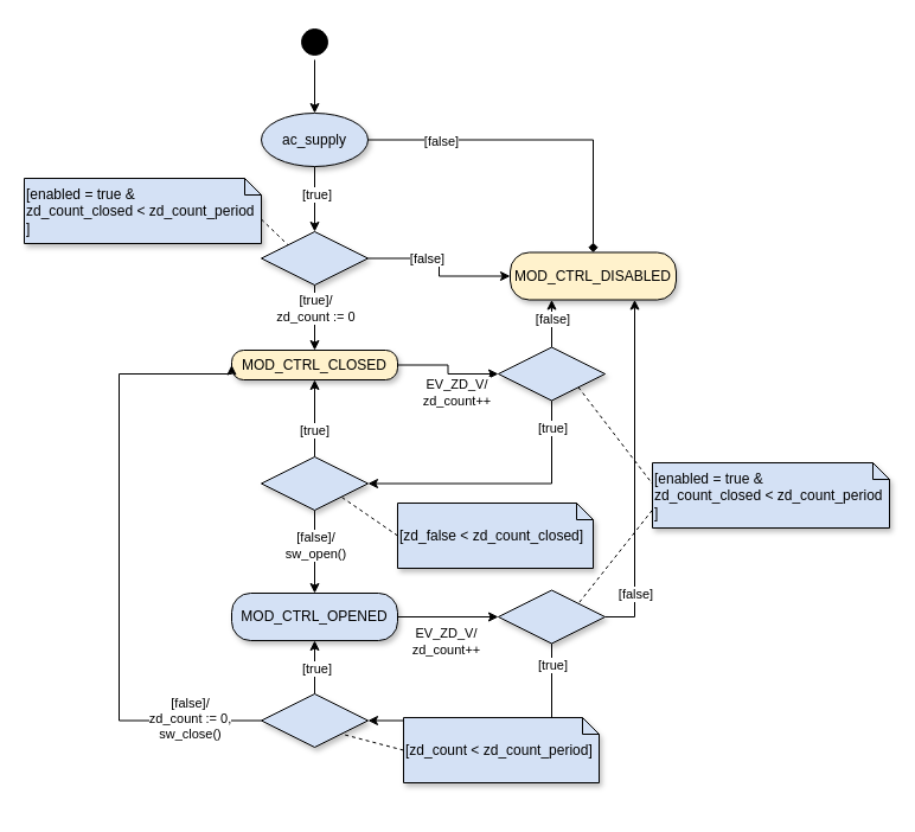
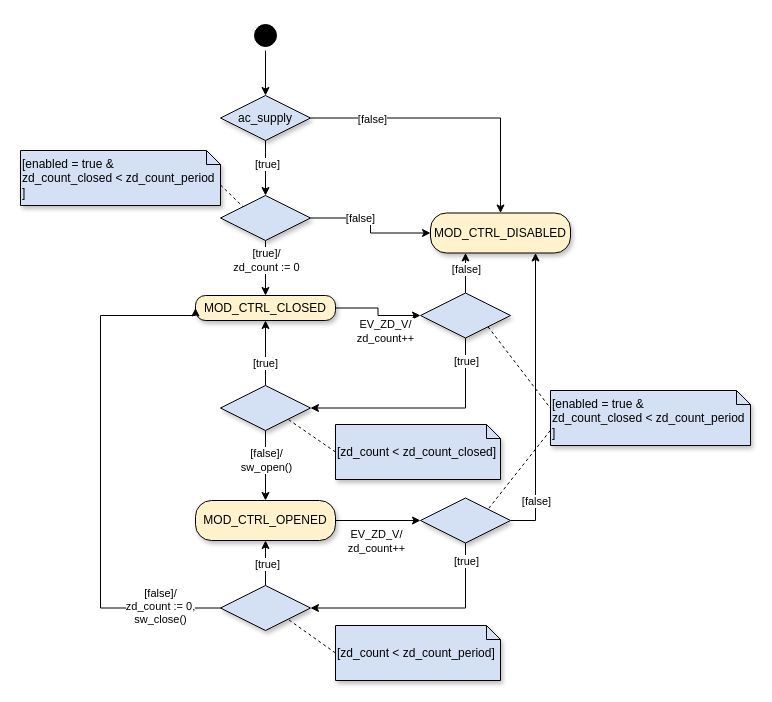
  <mxCell id="0" />
  <mxCell id="1" parent="0" />
  <mxCell id="2" style="edgeStyle=orthogonalEdgeStyle;rounded=0;orthogonalLoop=1;jettySize=auto;html=1;exitX=0.5;exitY=1;exitDx=0;exitDy=0;entryX=0.5;entryY=0;entryDx=0;entryDy=0;endArrow=classic;endFill=1;" edge="1" parent="1" source="6" target="22"><mxGeometry relative="1" as="geometry" /></mxCell>
  <mxCell id="3" value="[true]" style="edgeLabel;html=1;align=center;verticalAlign=middle;resizable=0;points=[];" vertex="1" connectable="0" parent="2"><mxGeometry x="-0.177" y="1" relative="1" as="geometry"><mxPoint as="offset" /></mxGeometry></mxCell>
- <mxCell id="4" style="edgeStyle=orthogonalEdgeStyle;rounded=0;orthogonalLoop=1;jettySize=auto;html=1;exitX=1;exitY=0.5;exitDx=0;exitDy=0;entryX=0.5;entryY=0;entryDx=0;entryDy=0;endArrow=diamond;endFill=1;" edge="1" parent="1" source="6" target="15"><mxGeometry relative="1" as="geometry" /></mxCell>
+ <mxCell id="4" style="edgeStyle=orthogonalEdgeStyle;rounded=0;orthogonalLoop=1;jettySize=auto;html=1;exitX=1;exitY=0.5;exitDx=0;exitDy=0;entryX=0.5;entryY=0;entryDx=0;entryDy=0;endArrow=classic;endFill=1;" edge="1" parent="1" source="6" target="15"><mxGeometry relative="1" as="geometry" /></mxCell>
  <mxCell id="5" value="[false]" style="edgeLabel;html=1;align=center;verticalAlign=middle;resizable=0;points=[];" vertex="1" connectable="0" parent="4"><mxGeometry x="-0.573" y="-1" relative="1" as="geometry"><mxPoint as="offset" /></mxGeometry></mxCell>
- <mxCell id="6" value="ac_supply" style="ellipse;whiteSpace=wrap;html=1;fillColor=#D4E1F5;strokeColor=default;labelBackgroundColor=none;shadow=1;aspect=fixed;" vertex="1" parent="1"><mxGeometry x="220" y="95" width="90" height="45" as="geometry" /></mxCell>
+ <mxCell id="6" value="ac_supply" style="rhombus;whiteSpace=wrap;html=1;fillColor=#D4E1F5;strokeColor=default;labelBackgroundColor=none;shadow=1;aspect=fixed;" vertex="1" parent="1"><mxGeometry x="220" y="95" width="90" height="45" as="geometry" /></mxCell>
  <mxCell id="7" style="edgeStyle=orthogonalEdgeStyle;rounded=0;orthogonalLoop=1;jettySize=auto;html=1;entryX=0.5;entryY=0;entryDx=0;entryDy=0;endArrow=classic;endFill=1;" edge="1" parent="1" source="8" target="6"><mxGeometry relative="1" as="geometry" /></mxCell>
  <mxCell id="8" value="" style="ellipse;html=1;shape=startState;fillColor=#000000;strokeColor=default;" vertex="1" parent="1"><mxGeometry x="250" y="20" width="30" height="30" as="geometry" /></mxCell>
  <mxCell id="9" style="edgeStyle=orthogonalEdgeStyle;rounded=0;orthogonalLoop=1;jettySize=auto;html=1;entryX=0;entryY=0.5;entryDx=0;entryDy=0;endArrow=classic;endFill=1;" edge="1" parent="1" source="11" target="28"><mxGeometry relative="1" as="geometry" /></mxCell>
  <mxCell id="10" value="EV_ZD_V/&lt;br&gt;zd_count++" style="edgeLabel;html=1;align=center;verticalAlign=middle;resizable=0;points=[];" vertex="1" connectable="0" parent="9"><mxGeometry x="-0.185" relative="1" as="geometry"><mxPoint x="11" y="23" as="offset" /></mxGeometry></mxCell>
  <mxCell id="11" value="MOD_CTRL_CLOSED" style="rounded=1;whiteSpace=wrap;html=1;arcSize=40;fontColor=#000000;fillColor=#FFF2CC;strokeColor=default;shadow=1;" vertex="1" parent="1"><mxGeometry x="195" y="295" width="140" height="25" as="geometry" /></mxCell>
  <mxCell id="12" style="edgeStyle=orthogonalEdgeStyle;rounded=0;orthogonalLoop=1;jettySize=auto;html=1;exitX=1;exitY=0.5;exitDx=0;exitDy=0;entryX=0;entryY=0.5;entryDx=0;entryDy=0;endArrow=classic;endFill=1;" edge="1" parent="1" source="14" target="40"><mxGeometry relative="1" as="geometry" /></mxCell>
  <mxCell id="13" value="EV_ZD_V/&lt;br&gt;zd_count++" style="edgeLabel;html=1;align=center;verticalAlign=middle;resizable=0;points=[];" vertex="1" connectable="0" parent="12"><mxGeometry x="-0.253" y="2" relative="1" as="geometry"><mxPoint x="8" y="22" as="offset" /></mxGeometry></mxCell>
- <mxCell id="14" value="MOD_CTRL_OPENED" style="rounded=1;whiteSpace=wrap;html=1;arcSize=40;fontColor=#000000;fillColor=#d4e1f5;strokeColor=default;shadow=1;" vertex="1" parent="1"><mxGeometry x="195" y="500" width="140" height="40" as="geometry" /></mxCell>
+ <mxCell id="14" value="MOD_CTRL_OPENED" style="rounded=1;whiteSpace=wrap;html=1;arcSize=40;fontColor=#000000;fillColor=#FFF2CC;strokeColor=default;shadow=1;" vertex="1" parent="1"><mxGeometry x="195" y="500" width="140" height="40" as="geometry" /></mxCell>
  <mxCell id="15" value="MOD_CTRL_DISABLED" style="rounded=1;whiteSpace=wrap;html=1;arcSize=40;fontColor=#000000;fillColor=#FFF2CC;strokeColor=default;shadow=1;" vertex="1" parent="1"><mxGeometry x="430" y="212.5" width="140" height="40" as="geometry" /></mxCell>
  <mxCell id="16" style="edgeStyle=none;rounded=0;orthogonalLoop=1;jettySize=auto;html=1;exitX=0;exitY=0;exitDx=200;exitDy=34.5;exitPerimeter=0;entryX=0;entryY=0;entryDx=0;entryDy=0;dashed=1;endArrow=none;endFill=0;" edge="1" parent="1" source="17" target="22"><mxGeometry relative="1" as="geometry" /></mxCell>
  <mxCell id="17" value="[enabled = true &amp;amp; &lt;br&gt;zd_count_closed &amp;lt; zd_count_period&lt;br&gt;]" style="shape=note;size=14;whiteSpace=wrap;html=1;labelBackgroundColor=none;strokeColor=default;fillColor=#D4E1F5;align=left;shadow=1;" vertex="1" parent="1"><mxGeometry x="20" y="150" width="200" height="55" as="geometry" /></mxCell>
  <mxCell id="18" style="edgeStyle=orthogonalEdgeStyle;rounded=0;orthogonalLoop=1;jettySize=auto;html=1;exitX=1;exitY=0.5;exitDx=0;exitDy=0;entryX=0;entryY=0.5;entryDx=0;entryDy=0;endArrow=classic;endFill=1;" edge="1" parent="1" source="22" target="15"><mxGeometry relative="1" as="geometry" /></mxCell>
  <mxCell id="19" value="[false]" style="edgeLabel;html=1;align=center;verticalAlign=middle;resizable=0;points=[];" vertex="1" connectable="0" parent="18"><mxGeometry x="-0.281" relative="1" as="geometry"><mxPoint as="offset" /></mxGeometry></mxCell>
  <mxCell id="20" style="edgeStyle=orthogonalEdgeStyle;rounded=0;orthogonalLoop=1;jettySize=auto;html=1;exitX=0.5;exitY=1;exitDx=0;exitDy=0;entryX=0.5;entryY=0;entryDx=0;entryDy=0;endArrow=classic;endFill=1;" edge="1" parent="1" source="22" target="11"><mxGeometry relative="1" as="geometry" /></mxCell>
  <mxCell id="21" value="[true]/&lt;br&gt;zd_count := 0" style="edgeLabel;html=1;align=center;verticalAlign=middle;resizable=0;points=[];" vertex="1" connectable="0" parent="20"><mxGeometry x="-0.304" relative="1" as="geometry"><mxPoint as="offset" /></mxGeometry></mxCell>
  <mxCell id="22" value="" style="rhombus;whiteSpace=wrap;html=1;fillColor=#D4E1F5;strokeColor=default;labelBackgroundColor=none;shadow=1;aspect=fixed;" vertex="1" parent="1"><mxGeometry x="220" y="195" width="90" height="45" as="geometry" /></mxCell>
  <mxCell id="23" style="edgeStyle=orthogonalEdgeStyle;rounded=0;orthogonalLoop=1;jettySize=auto;html=1;exitX=0.5;exitY=0;exitDx=0;exitDy=0;endArrow=classic;endFill=1;entryX=0.25;entryY=1;entryDx=0;entryDy=0;" edge="1" parent="1" source="28" target="15"><mxGeometry relative="1" as="geometry"><mxPoint x="465" y="240" as="targetPoint" /></mxGeometry></mxCell>
  <mxCell id="24" value="[false]" style="edgeLabel;html=1;align=center;verticalAlign=middle;resizable=0;points=[];" vertex="1" connectable="0" parent="23"><mxGeometry x="-0.618" y="1" relative="1" as="geometry"><mxPoint x="1" y="-16" as="offset" /></mxGeometry></mxCell>
  <mxCell id="25" style="edgeStyle=orthogonalEdgeStyle;rounded=0;orthogonalLoop=1;jettySize=auto;html=1;exitX=0.5;exitY=1;exitDx=0;exitDy=0;entryX=1;entryY=0.5;entryDx=0;entryDy=0;endArrow=classic;endFill=1;" edge="1" parent="1" source="28" target="33"><mxGeometry relative="1" as="geometry" /></mxCell>
  <mxCell id="26" value="[true]" style="edgeLabel;html=1;align=center;verticalAlign=middle;resizable=0;points=[];" vertex="1" connectable="0" parent="25"><mxGeometry x="-0.269" y="1" relative="1" as="geometry"><mxPoint x="12" y="-48" as="offset" /></mxGeometry></mxCell>
  <mxCell id="27" style="edgeStyle=none;rounded=0;orthogonalLoop=1;jettySize=auto;html=1;exitX=1;exitY=1;exitDx=0;exitDy=0;entryX=0.006;entryY=0.352;entryDx=0;entryDy=0;entryPerimeter=0;dashed=1;endArrow=none;endFill=0;" edge="1" parent="1" source="28" target="49"><mxGeometry relative="1" as="geometry" /></mxCell>
  <mxCell id="28" value="" style="rhombus;whiteSpace=wrap;html=1;fillColor=#D4E1F5;strokeColor=default;labelBackgroundColor=none;shadow=1;aspect=fixed;" vertex="1" parent="1"><mxGeometry x="420" y="292.5" width="90" height="45" as="geometry" /></mxCell>
  <mxCell id="29" style="edgeStyle=orthogonalEdgeStyle;rounded=0;orthogonalLoop=1;jettySize=auto;html=1;endArrow=classic;endFill=1;entryX=0.5;entryY=1;entryDx=0;entryDy=0;exitX=0.5;exitY=0;exitDx=0;exitDy=0;" edge="1" parent="1" source="33" target="11"><mxGeometry relative="1" as="geometry"><mxPoint x="265" y="380" as="sourcePoint" /><mxPoint x="140" y="365" as="targetPoint" /></mxGeometry></mxCell>
  <mxCell id="30" value="[true]" style="edgeLabel;html=1;align=center;verticalAlign=middle;resizable=0;points=[];" vertex="1" connectable="0" parent="29"><mxGeometry x="-0.299" y="1" relative="1" as="geometry"><mxPoint as="offset" /></mxGeometry></mxCell>
  <mxCell id="31" style="edgeStyle=orthogonalEdgeStyle;rounded=0;orthogonalLoop=1;jettySize=auto;html=1;exitX=0.5;exitY=1;exitDx=0;exitDy=0;entryX=0.5;entryY=0;entryDx=0;entryDy=0;endArrow=classic;endFill=1;" edge="1" parent="1" source="33" target="14"><mxGeometry relative="1" as="geometry" /></mxCell>
  <mxCell id="32" value="[false]/&lt;br&gt;sw_open()" style="edgeLabel;html=1;align=center;verticalAlign=middle;resizable=0;points=[];" vertex="1" connectable="0" parent="31"><mxGeometry x="-0.159" relative="1" as="geometry"><mxPoint as="offset" /></mxGeometry></mxCell>
  <mxCell id="33" value="" style="rhombus;whiteSpace=wrap;html=1;fillColor=#D4E1F5;strokeColor=default;labelBackgroundColor=none;shadow=1;aspect=fixed;" vertex="1" parent="1"><mxGeometry x="220" y="385" width="90" height="45" as="geometry" /></mxCell>
  <mxCell id="34" style="rounded=0;orthogonalLoop=1;jettySize=auto;html=1;exitX=0;exitY=0.5;exitDx=0;exitDy=0;exitPerimeter=0;entryX=1;entryY=1;entryDx=0;entryDy=0;endArrow=none;endFill=0;dashed=1;" edge="1" parent="1" source="35" target="33"><mxGeometry relative="1" as="geometry" /></mxCell>
- <mxCell id="35" value="[zd_false &amp;lt; zd_count_closed]" style="shape=note;size=14;whiteSpace=wrap;html=1;labelBackgroundColor=none;strokeColor=default;fillColor=#D4E1F5;align=left;shadow=1;" vertex="1" parent="1"><mxGeometry x="335" y="424" width="165" height="55" as="geometry" /></mxCell>
+ <mxCell id="35" value="[zd_count &amp;lt; zd_count_closed]" style="shape=note;size=14;whiteSpace=wrap;html=1;labelBackgroundColor=none;strokeColor=default;fillColor=#D4E1F5;align=left;shadow=1;" vertex="1" parent="1"><mxGeometry x="335" y="424" width="165" height="55" as="geometry" /></mxCell>
  <mxCell id="36" style="edgeStyle=orthogonalEdgeStyle;rounded=0;orthogonalLoop=1;jettySize=auto;html=1;exitX=1;exitY=0.5;exitDx=0;exitDy=0;entryX=0.75;entryY=1;entryDx=0;entryDy=0;endArrow=classic;endFill=1;" edge="1" parent="1" source="40" target="15"><mxGeometry relative="1" as="geometry" /></mxCell>
  <mxCell id="37" value="[false]" style="edgeLabel;html=1;align=center;verticalAlign=middle;resizable=0;points=[];" vertex="1" connectable="0" parent="36"><mxGeometry x="-0.745" relative="1" as="geometry"><mxPoint y="-8" as="offset" /></mxGeometry></mxCell>
  <mxCell id="38" style="edgeStyle=orthogonalEdgeStyle;rounded=0;orthogonalLoop=1;jettySize=auto;html=1;exitX=0.5;exitY=1;exitDx=0;exitDy=0;entryX=1;entryY=0.5;entryDx=0;entryDy=0;endArrow=classic;endFill=1;" edge="1" parent="1" source="40" target="45"><mxGeometry relative="1" as="geometry" /></mxCell>
  <mxCell id="39" value="[true]" style="edgeLabel;html=1;align=center;verticalAlign=middle;resizable=0;points=[];" vertex="1" connectable="0" parent="38"><mxGeometry x="-0.181" relative="1" as="geometry"><mxPoint x="25" y="-47" as="offset" /></mxGeometry></mxCell>
  <mxCell id="40" value="" style="rhombus;whiteSpace=wrap;html=1;fillColor=#D4E1F5;strokeColor=default;labelBackgroundColor=none;shadow=1;aspect=fixed;" vertex="1" parent="1"><mxGeometry x="420" y="497.5" width="90" height="45" as="geometry" /></mxCell>
  <mxCell id="41" style="edgeStyle=orthogonalEdgeStyle;rounded=0;orthogonalLoop=1;jettySize=auto;html=1;exitX=0.5;exitY=0;exitDx=0;exitDy=0;endArrow=classic;endFill=1;" edge="1" parent="1" source="45" target="14"><mxGeometry relative="1" as="geometry" /></mxCell>
  <mxCell id="42" value="[true]" style="edgeLabel;html=1;align=center;verticalAlign=middle;resizable=0;points=[];" vertex="1" connectable="0" parent="41"><mxGeometry x="-0.037" y="-1" relative="1" as="geometry"><mxPoint as="offset" /></mxGeometry></mxCell>
  <mxCell id="43" style="edgeStyle=orthogonalEdgeStyle;rounded=0;orthogonalLoop=1;jettySize=auto;html=1;exitX=0;exitY=0.5;exitDx=0;exitDy=0;entryX=0;entryY=0.5;entryDx=0;entryDy=0;endArrow=classic;endFill=1;" edge="1" parent="1" source="45" target="11"><mxGeometry relative="1" as="geometry"><Array as="points"><mxPoint x="100" y="608" /><mxPoint x="100" y="315" /></Array></mxGeometry></mxCell>
  <mxCell id="44" value="[false]/&lt;br&gt;zd_count := 0,&lt;br&gt;sw_close()" style="edgeLabel;html=1;align=center;verticalAlign=middle;resizable=0;points=[];" vertex="1" connectable="0" parent="43"><mxGeometry x="-0.763" y="-2" relative="1" as="geometry"><mxPoint as="offset" /></mxGeometry></mxCell>
  <mxCell id="45" value="" style="rhombus;whiteSpace=wrap;html=1;fillColor=#D4E1F5;strokeColor=default;labelBackgroundColor=none;shadow=1;aspect=fixed;" vertex="1" parent="1"><mxGeometry x="220" y="585" width="90" height="45" as="geometry" /></mxCell>
  <mxCell id="46" style="rounded=0;orthogonalLoop=1;jettySize=auto;html=1;exitX=0;exitY=0.5;exitDx=0;exitDy=0;exitPerimeter=0;entryX=1;entryY=1;entryDx=0;entryDy=0;endArrow=none;endFill=0;dashed=1;" edge="1" parent="1" source="47" target="45"><mxGeometry relative="1" as="geometry" /></mxCell>
- <mxCell id="47" value="[zd_count &amp;lt; zd_count_period]" style="shape=note;size=14;whiteSpace=wrap;html=1;labelBackgroundColor=none;strokeColor=default;fillColor=#D4E1F5;align=left;shadow=1;" vertex="1" parent="1"><mxGeometry x="340" y="605" width="165" height="55" as="geometry" /></mxCell>
+ <mxCell id="47" value="[zd_count &amp;lt; zd_count_period]" style="shape=note;size=14;whiteSpace=wrap;html=1;labelBackgroundColor=none;strokeColor=default;fillColor=#D4E1F5;align=left;shadow=1;" vertex="1" parent="1"><mxGeometry x="335" y="625" width="165" height="55" as="geometry" /></mxCell>
  <mxCell id="48" style="edgeStyle=none;rounded=0;orthogonalLoop=1;jettySize=auto;html=1;exitX=-0.001;exitY=0.727;exitDx=0;exitDy=0;exitPerimeter=0;entryX=1;entryY=0;entryDx=0;entryDy=0;dashed=1;endArrow=none;endFill=0;" edge="1" parent="1" source="49" target="40"><mxGeometry relative="1" as="geometry" /></mxCell>
  <mxCell id="49" value="[enabled = true &amp;amp; &lt;br&gt;zd_count_closed &amp;lt; zd_count_period&lt;br&gt;]" style="shape=note;size=14;whiteSpace=wrap;html=1;labelBackgroundColor=none;strokeColor=default;fillColor=#D4E1F5;align=left;shadow=1;" vertex="1" parent="1"><mxGeometry x="550" y="390" width="200" height="55" as="geometry" /></mxCell>
